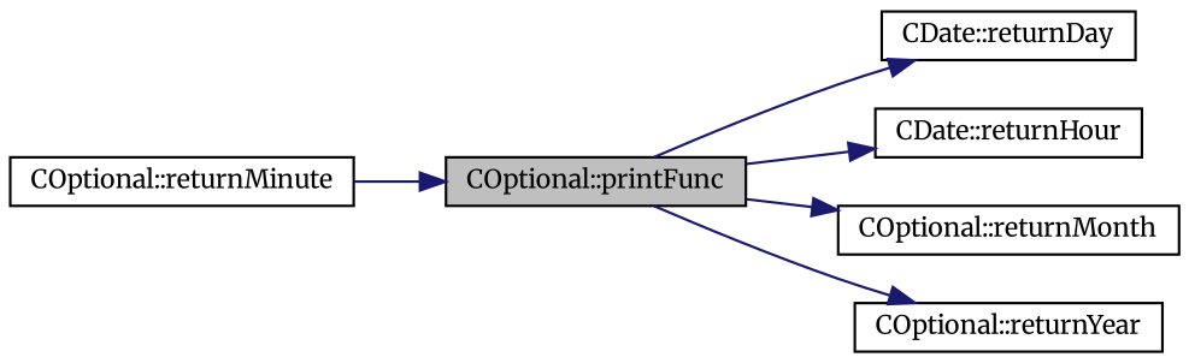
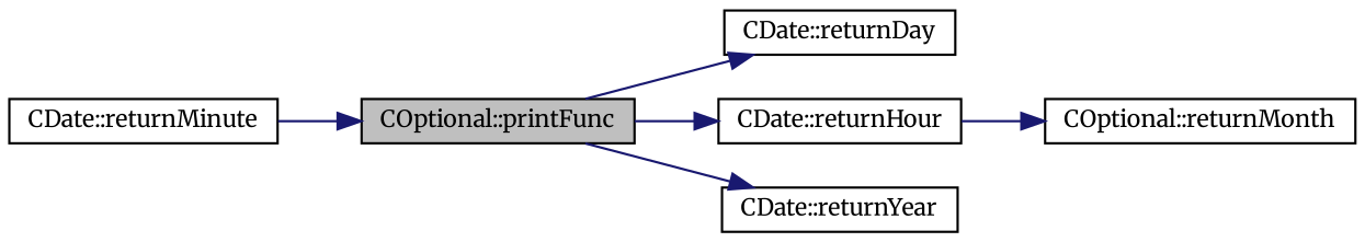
  digraph {
    fontname=Merriweather
    rankdir=LR
    node [color=black fillcolor=white fontname=Merriweather fontsize=10 shape=record style=filled]
    edge [color=midnightblue fontname=Merriweather fontsize=10 labelfontname=Helvetica labelfontsize=10 style=solid]
    n1 [fillcolor=grey75 fontcolor=black height=0.2 label="COptional::printFunc" width=0.4]
    n2 [height=0.2 label="CDate::returnDay" width=0.4]
    n3 [height=0.2 label="CDate::returnHour" width=0.4]
    n4 [height=0.2 label="COptional::returnMonth" width=0.4]
-   n5 [height=0.2 label="COptional::returnYear" width=0.4]
-   n6 [height=0.2 label="COptional::returnMinute" width=0.4]
+   n5 [height=0.2 label="CDate::returnYear" width=0.4]
+   n6 [height=0.2 label="CDate::returnMinute" width=0.4]
    n1 -> n2
    n1 -> n3
-   n1 -> n4
+   n3 -> n4
    n1 -> n5
    n6 -> n1
  }
